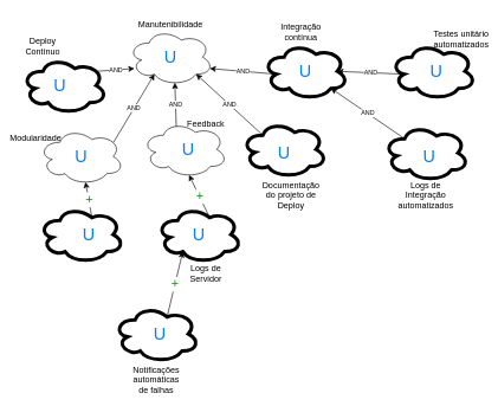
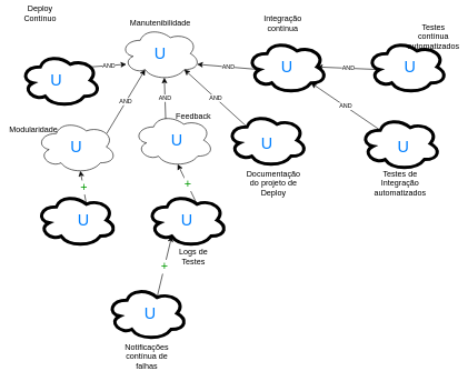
  <mxCell id="0" />
  <mxCell id="1" parent="0" />
  <mxCell id="2" value="" style="group" parent="1" vertex="1" connectable="0"><mxGeometry x="200" y="160" width="120" height="90" as="geometry" /></mxCell>
  <mxCell id="3" value="Feedback" style="text;html=1;strokeColor=none;fillColor=none;align=center;verticalAlign=middle;whiteSpace=wrap;rounded=0;" parent="2" vertex="1"><mxGeometry x="60" width="60" height="30" as="geometry" /></mxCell>
  <mxCell id="4" value="" style="ellipse;shape=cloud;whiteSpace=wrap;html=1;imageBorder=none;" parent="2" vertex="1"><mxGeometry y="10" width="120" height="80" as="geometry" /></mxCell>
  <mxCell id="5" value="&lt;font style=&quot;font-size: 24px&quot; color=&quot;#007fff&quot;&gt;U&lt;br&gt;&lt;/font&gt;" style="text;html=1;strokeColor=none;fillColor=none;align=center;verticalAlign=middle;whiteSpace=wrap;rounded=0;labelBackgroundColor=none;fontSize=9;fontColor=#000000;" vertex="1" parent="2"><mxGeometry x="50" y="40" width="30" height="20" as="geometry" /></mxCell>
  <mxCell id="6" value="" style="group" parent="1" vertex="1" connectable="0"><mxGeometry x="20" y="180" width="154" height="80" as="geometry" /></mxCell>
  <mxCell id="7" value="" style="ellipse;shape=cloud;whiteSpace=wrap;html=1;imageBorder=none;" parent="6" vertex="1"><mxGeometry x="34" width="120" height="80" as="geometry" /></mxCell>
  <mxCell id="8" value="Modularidade" style="text;html=1;strokeColor=none;fillColor=none;align=center;verticalAlign=middle;whiteSpace=wrap;rounded=0;" parent="6" vertex="1"><mxGeometry width="60" height="30" as="geometry" /></mxCell>
  <mxCell id="9" value="&lt;font style=&quot;font-size: 24px&quot; color=&quot;#007fff&quot;&gt;U&lt;br&gt;&lt;/font&gt;" style="text;html=1;strokeColor=none;fillColor=none;align=center;verticalAlign=middle;whiteSpace=wrap;rounded=0;labelBackgroundColor=none;fontSize=9;fontColor=#000000;" vertex="1" parent="6"><mxGeometry x="79" y="30" width="30" height="20" as="geometry" /></mxCell>
  <mxCell id="10" value="" style="group" parent="1" vertex="1" connectable="0"><mxGeometry x="180" y="20" width="120" height="100" as="geometry" /></mxCell>
  <mxCell id="11" value="" style="ellipse;shape=cloud;whiteSpace=wrap;html=1;imageBorder=none;" parent="10" vertex="1"><mxGeometry y="20" width="120" height="80" as="geometry" /></mxCell>
  <mxCell id="12" value="Manutenibilidade" style="text;html=1;strokeColor=none;fillColor=none;align=center;verticalAlign=middle;whiteSpace=wrap;rounded=0;" parent="10" vertex="1"><mxGeometry x="30" width="60" height="30" as="geometry" /></mxCell>
  <mxCell id="13" value="&lt;font style=&quot;font-size: 24px&quot; color=&quot;#007fff&quot;&gt;U&lt;br&gt;&lt;/font&gt;" style="text;html=1;strokeColor=none;fillColor=none;align=center;verticalAlign=middle;whiteSpace=wrap;rounded=0;labelBackgroundColor=none;fontSize=9;fontColor=#000000;" vertex="1" parent="10"><mxGeometry x="45" y="50" width="30" height="20" as="geometry" /></mxCell>
  <mxCell id="14" value="" style="ellipse;shape=cloud;whiteSpace=wrap;html=1;strokeColor=#000000;strokeWidth=5;" parent="1" vertex="1"><mxGeometry x="370" y="60" width="120" height="80" as="geometry" /></mxCell>
  <mxCell id="15" value="" style="group" parent="1" vertex="1" connectable="0"><mxGeometry x="340" y="140" width="120" height="150" as="geometry" /></mxCell>
  <mxCell id="16" value="" style="group" parent="15" vertex="1" connectable="0"><mxGeometry width="120" height="110" as="geometry" /></mxCell>
  <mxCell id="17" value="" style="ellipse;shape=cloud;whiteSpace=wrap;html=1;strokeColor=#000000;strokeWidth=5;" parent="16" vertex="1"><mxGeometry y="30" width="120" height="80" as="geometry" /></mxCell>
  <mxCell id="18" value="&lt;font style=&quot;font-size: 24px&quot; color=&quot;#007fff&quot;&gt;U&lt;br&gt;&lt;/font&gt;" style="text;html=1;strokeColor=none;fillColor=none;align=center;verticalAlign=middle;whiteSpace=wrap;rounded=0;labelBackgroundColor=none;fontSize=9;fontColor=#000000;" vertex="1" parent="16"><mxGeometry x="45" y="65" width="30" height="20" as="geometry" /></mxCell>
  <mxCell id="19" value="Documentação do projeto de Deploy" style="text;html=1;strokeColor=none;fillColor=none;align=center;verticalAlign=middle;whiteSpace=wrap;rounded=0;" parent="15" vertex="1"><mxGeometry x="40" y="120" width="60" height="30" as="geometry" /></mxCell>
- <mxCell id="20" value="Integração contínua" style="text;html=1;strokeColor=none;fillColor=none;align=center;verticalAlign=middle;whiteSpace=wrap;rounded=0;" parent="1" vertex="1"><mxGeometry x="394" y="30" width="60" height="30" as="geometry" /></mxCell>
+ <mxCell id="20" value="Integração contínua" style="text;html=1;strokeColor=none;fillColor=none;align=center;verticalAlign=middle;whiteSpace=wrap;rounded=0;" parent="1" vertex="1"><mxGeometry x="394" y="20" width="60" height="30" as="geometry" /></mxCell>
  <mxCell id="21" value="" style="ellipse;shape=cloud;whiteSpace=wrap;html=1;strokeColor=#000000;strokeWidth=5;" parent="1" vertex="1"><mxGeometry x="550" y="60" width="120" height="80" as="geometry" /></mxCell>
  <mxCell id="22" value="" style="ellipse;shape=cloud;whiteSpace=wrap;html=1;strokeColor=#000000;strokeWidth=5;" parent="1" vertex="1"><mxGeometry x="540" y="175" width="120" height="80" as="geometry" /></mxCell>
- <mxCell id="23" value="Logs de Integração automatizados" style="text;html=1;strokeColor=none;fillColor=none;align=center;verticalAlign=middle;whiteSpace=wrap;rounded=0;" parent="1" vertex="1"><mxGeometry x="570" y="260" width="60" height="30" as="geometry" /></mxCell>
- <mxCell id="24" value="Testes unitário automatizados" style="text;html=1;strokeColor=none;fillColor=none;align=center;verticalAlign=middle;whiteSpace=wrap;rounded=0;" parent="1" vertex="1"><mxGeometry x="620" y="40" width="60" height="30" as="geometry" /></mxCell>
+ <mxCell id="23" value="Testes de Integração automatizados" style="text;html=1;strokeColor=none;fillColor=none;align=center;verticalAlign=middle;whiteSpace=wrap;rounded=0;" parent="1" vertex="1"><mxGeometry x="570" y="260" width="60" height="30" as="geometry" /></mxCell>
+ <mxCell id="24" value="Testes contínua automatizados" style="text;html=1;strokeColor=none;fillColor=none;align=center;verticalAlign=middle;whiteSpace=wrap;rounded=0;" parent="1" vertex="1"><mxGeometry x="620" y="40" width="60" height="30" as="geometry" /></mxCell>
  <mxCell id="25" value="" style="ellipse;shape=cloud;whiteSpace=wrap;html=1;strokeColor=#000000;strokeWidth=5;" parent="1" vertex="1"><mxGeometry x="220" y="290" width="120" height="80" as="geometry" /></mxCell>
- <mxCell id="26" value="Logs de Servidor" style="text;html=1;strokeColor=none;fillColor=none;align=center;verticalAlign=middle;whiteSpace=wrap;rounded=0;" parent="1" vertex="1"><mxGeometry x="260" y="370" width="60" height="30" as="geometry" /></mxCell>
+ <mxCell id="26" value="Logs de Testes" style="text;html=1;strokeColor=none;fillColor=none;align=center;verticalAlign=middle;whiteSpace=wrap;rounded=0;" parent="1" vertex="1"><mxGeometry x="260" y="370" width="60" height="30" as="geometry" /></mxCell>
  <mxCell id="27" value="" style="ellipse;shape=cloud;whiteSpace=wrap;html=1;strokeColor=#000000;strokeWidth=5;" parent="1" vertex="1"><mxGeometry x="54" y="290" width="120" height="80" as="geometry" /></mxCell>
  <mxCell id="28" value="" style="ellipse;shape=cloud;whiteSpace=wrap;html=1;strokeColor=#000000;strokeWidth=5;" parent="1" vertex="1"><mxGeometry x="160" y="430" width="120" height="80" as="geometry" /></mxCell>
- <mxCell id="29" value="Notificações automáticas de falhas" style="text;html=1;strokeColor=none;fillColor=none;align=center;verticalAlign=middle;whiteSpace=wrap;rounded=0;" parent="1" vertex="1"><mxGeometry x="190" y="520" width="60" height="30" as="geometry" /></mxCell>
+ <mxCell id="29" value="Notificações contínua de falhas" style="text;html=1;strokeColor=none;fillColor=none;align=center;verticalAlign=middle;whiteSpace=wrap;rounded=0;" parent="1" vertex="1"><mxGeometry x="190" y="520" width="60" height="30" as="geometry" /></mxCell>
  <mxCell id="30" value="" style="ellipse;shape=cloud;whiteSpace=wrap;html=1;strokeColor=#000000;strokeWidth=5;" parent="1" vertex="1"><mxGeometry x="30" y="80" width="120" height="80" as="geometry" /></mxCell>
- <mxCell id="31" value="Deploy Contínuo" style="text;html=1;strokeColor=none;fillColor=none;align=center;verticalAlign=middle;whiteSpace=wrap;rounded=0;" parent="1" vertex="1"><mxGeometry x="30" y="50" width="60" height="30" as="geometry" /></mxCell>
+ <mxCell id="31" value="Deploy Contínuo" style="text;html=1;strokeColor=none;fillColor=none;align=center;verticalAlign=middle;whiteSpace=wrap;rounded=0;" parent="1" vertex="1"><mxGeometry x="30" y="5" width="60" height="30" as="geometry" /></mxCell>
  <mxCell id="32" value="AND" style="endArrow=classic;html=1;rounded=0;fontSize=9;fontColor=#000000;entryX=0.8;entryY=0.8;entryDx=0;entryDy=0;entryPerimeter=0;exitX=0.25;exitY=0.25;exitDx=0;exitDy=0;exitPerimeter=0;" parent="1" source="22" target="14" edge="1"><mxGeometry relative="1" as="geometry"><mxPoint x="440" y="215" as="sourcePoint" /><mxPoint x="440" y="215" as="targetPoint" /></mxGeometry></mxCell>
  <mxCell id="33" value="AND" style="endArrow=classic;html=1;rounded=0;fontSize=9;fontColor=#000000;exitX=0.16;exitY=0.55;exitDx=0;exitDy=0;exitPerimeter=0;entryX=0.875;entryY=0.5;entryDx=0;entryDy=0;entryPerimeter=0;" parent="1" source="21" target="14" edge="1"><mxGeometry relative="1" as="geometry"><mxPoint x="450" y="100" as="sourcePoint" /><mxPoint x="450" y="100" as="targetPoint" /></mxGeometry></mxCell>
  <mxCell id="34" value="AND" style="endArrow=classic;html=1;rounded=0;fontSize=9;fontColor=#000000;exitX=0.16;exitY=0.55;exitDx=0;exitDy=0;exitPerimeter=0;entryX=0.96;entryY=0.7;entryDx=0;entryDy=0;entryPerimeter=0;" parent="1" source="14" target="11" edge="1"><mxGeometry relative="1" as="geometry"><mxPoint x="270" y="100" as="sourcePoint" /><mxPoint x="270" y="100" as="targetPoint" /></mxGeometry></mxCell>
  <mxCell id="35" value="AND" style="endArrow=classic;html=1;rounded=0;fontSize=9;fontColor=#000000;entryX=0.8;entryY=0.8;entryDx=0;entryDy=0;entryPerimeter=0;exitX=0.25;exitY=0.25;exitDx=0;exitDy=0;exitPerimeter=0;" parent="1" source="17" target="11" edge="1"><mxGeometry relative="1" as="geometry"><mxPoint x="70" y="-70" as="sourcePoint" /><mxPoint x="730" y="210" as="targetPoint" /></mxGeometry></mxCell>
  <mxCell id="36" value="AND" style="endArrow=classic;html=1;rounded=0;fontSize=9;fontColor=#000000;entryX=0.55;entryY=0.95;entryDx=0;entryDy=0;entryPerimeter=0;exitX=0.4;exitY=0.1;exitDx=0;exitDy=0;exitPerimeter=0;" parent="1" source="4" target="11" edge="1"><mxGeometry relative="1" as="geometry"><mxPoint x="70" y="-90" as="sourcePoint" /><mxPoint x="450" y="230" as="targetPoint" /></mxGeometry></mxCell>
  <mxCell id="37" value="AND" style="endArrow=classic;html=1;rounded=0;fontSize=9;fontColor=#000000;entryX=0.31;entryY=0.8;entryDx=0;entryDy=0;entryPerimeter=0;exitX=0.88;exitY=0.25;exitDx=0;exitDy=0;exitPerimeter=0;" parent="1" source="7" target="11" edge="1"><mxGeometry relative="1" as="geometry"><mxPoint x="164" y="40" as="sourcePoint" /><mxPoint x="284" y="400" as="targetPoint" /></mxGeometry></mxCell>
  <mxCell id="38" value="AND" style="endArrow=classic;html=1;rounded=0;fontSize=9;fontColor=#000000;entryX=0.075;entryY=0.7;entryDx=0;entryDy=0;entryPerimeter=0;exitX=0.88;exitY=0.25;exitDx=0;exitDy=0;exitPerimeter=0;" parent="1" source="30" target="11" edge="1"><mxGeometry relative="1" as="geometry"><mxPoint x="150" y="120" as="sourcePoint" /><mxPoint x="250" y="120" as="targetPoint" /></mxGeometry></mxCell>
  <mxCell id="39" value="&lt;font color=&quot;#009900&quot; style=&quot;font-size: 18px&quot;&gt;+&lt;/font&gt;" style="endArrow=classic;html=1;rounded=0;fontSize=9;fontColor=#000000;entryX=0.55;entryY=0.95;entryDx=0;entryDy=0;entryPerimeter=0;exitX=0.625;exitY=0.2;exitDx=0;exitDy=0;exitPerimeter=0;" parent="1" source="27" target="7" edge="1"><mxGeometry relative="1" as="geometry"><mxPoint x="114" y="190" as="sourcePoint" /><mxPoint x="114" y="190" as="targetPoint" /></mxGeometry></mxCell>
  <mxCell id="40" value="&lt;font color=&quot;#009900&quot; style=&quot;font-size: 18px&quot;&gt;+&lt;/font&gt;" style="endArrow=classic;html=1;rounded=0;fontSize=9;fontColor=#000000;entryX=0.31;entryY=0.8;entryDx=0;entryDy=0;entryPerimeter=0;exitX=0.625;exitY=0.2;exitDx=0;exitDy=0;exitPerimeter=0;" parent="1" source="28" target="25" edge="1"><mxGeometry relative="1" as="geometry"><mxPoint x="139" y="316" as="sourcePoint" /><mxPoint x="130" y="266" as="targetPoint" /></mxGeometry></mxCell>
  <mxCell id="41" value="&lt;font color=&quot;#009900&quot; style=&quot;font-size: 18px&quot;&gt;+&lt;/font&gt;" style="endArrow=classic;html=1;rounded=0;fontSize=9;fontColor=#000000;entryX=0.55;entryY=0.95;entryDx=0;entryDy=0;entryPerimeter=0;exitX=0.625;exitY=0.2;exitDx=0;exitDy=0;exitPerimeter=0;" parent="1" source="25" target="4" edge="1"><mxGeometry relative="1" as="geometry"><mxPoint x="245" y="456" as="sourcePoint" /><mxPoint x="267.2" y="364" as="targetPoint" /></mxGeometry></mxCell>
  <mxCell id="42" value="&lt;font style=&quot;font-size: 24px&quot; color=&quot;#007fff&quot;&gt;U&lt;br&gt;&lt;/font&gt;" style="text;html=1;strokeColor=none;fillColor=none;align=center;verticalAlign=middle;whiteSpace=wrap;rounded=0;labelBackgroundColor=none;fontSize=9;fontColor=#000000;" vertex="1" parent="1"><mxGeometry x="210" y="460" width="30" height="20" as="geometry" /></mxCell>
  <mxCell id="43" value="&lt;font style=&quot;font-size: 24px&quot; color=&quot;#007fff&quot;&gt;U&lt;br&gt;&lt;/font&gt;" style="text;html=1;strokeColor=none;fillColor=none;align=center;verticalAlign=middle;whiteSpace=wrap;rounded=0;labelBackgroundColor=none;fontSize=9;fontColor=#000000;" vertex="1" parent="1"><mxGeometry x="265" y="320" width="30" height="20" as="geometry" /></mxCell>
  <mxCell id="44" value="&lt;font style=&quot;font-size: 24px&quot; color=&quot;#007fff&quot;&gt;U&lt;br&gt;&lt;/font&gt;" style="text;html=1;strokeColor=none;fillColor=none;align=center;verticalAlign=middle;whiteSpace=wrap;rounded=0;labelBackgroundColor=none;fontSize=9;fontColor=#000000;" vertex="1" parent="1"><mxGeometry x="110" y="320" width="30" height="20" as="geometry" /></mxCell>
  <mxCell id="45" value="&lt;font style=&quot;font-size: 24px&quot; color=&quot;#007fff&quot;&gt;U&lt;br&gt;&lt;/font&gt;" style="text;html=1;strokeColor=none;fillColor=none;align=center;verticalAlign=middle;whiteSpace=wrap;rounded=0;labelBackgroundColor=none;fontSize=9;fontColor=#000000;" vertex="1" parent="1"><mxGeometry x="590" y="210" width="30" height="20" as="geometry" /></mxCell>
  <mxCell id="46" value="&lt;font style=&quot;font-size: 24px&quot; color=&quot;#007fff&quot;&gt;U&lt;br&gt;&lt;/font&gt;" style="text;html=1;strokeColor=none;fillColor=none;align=center;verticalAlign=middle;whiteSpace=wrap;rounded=0;labelBackgroundColor=none;fontSize=9;fontColor=#000000;" vertex="1" parent="1"><mxGeometry x="415" y="90" width="30" height="20" as="geometry" /></mxCell>
  <mxCell id="47" value="&lt;font style=&quot;font-size: 24px&quot; color=&quot;#007fff&quot;&gt;U&lt;br&gt;&lt;/font&gt;" style="text;html=1;strokeColor=none;fillColor=none;align=center;verticalAlign=middle;whiteSpace=wrap;rounded=0;labelBackgroundColor=none;fontSize=9;fontColor=#000000;" vertex="1" parent="1"><mxGeometry x="600" y="90" width="30" height="20" as="geometry" /></mxCell>
  <mxCell id="48" value="&lt;font style=&quot;font-size: 24px&quot; color=&quot;#007fff&quot;&gt;U&lt;br&gt;&lt;/font&gt;" style="text;html=1;strokeColor=none;fillColor=none;align=center;verticalAlign=middle;whiteSpace=wrap;rounded=0;labelBackgroundColor=none;fontSize=9;fontColor=#000000;" vertex="1" parent="1"><mxGeometry x="69" y="110" width="30" height="20" as="geometry" /></mxCell>
